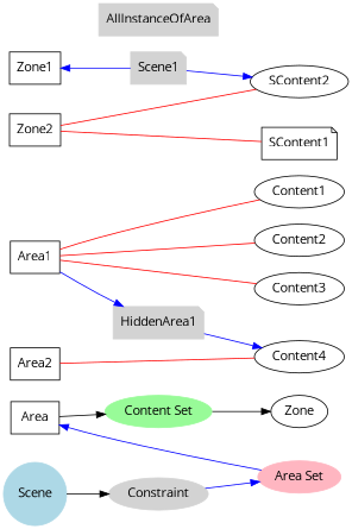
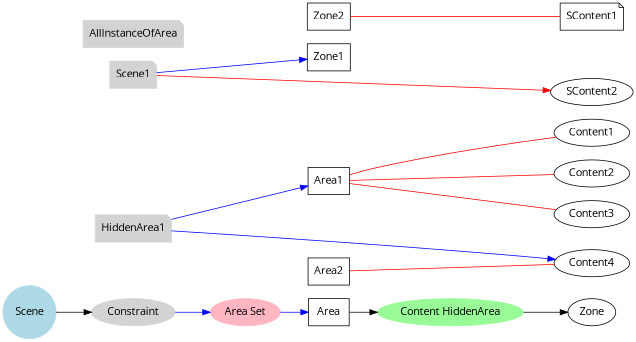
  digraph {
    clusterrank=global
    fontname="Open Sans"
    rankdir=LR
    node [fontname="Open Sans" shape=ellipse]
    edge [fontname="Open Sans" color=red]
    Area [shape=box]
    n2 [label=Area1 shape=box]
    n3 [label=Area2 shape=box]
    n4 [label=Zone1 shape=box]
    n5 [label=Zone2 shape=box]
    n6 [label=Zone]
    n7 [label=Content1]
    n8 [label=Content2]
    n9 [label=Content3]
    n10 [label=Content4]
    n11 [label=SContent1 shape=note]
    n12 [label=SContent2]
    Constraint [color=lightgrey style=filled]
    n14 [color=lightgrey label=AllInstanceOfArea shape=note style=filled]
    n15 [color=lightgrey label=HiddenArea1 shape=note style=filled]
    n16 [color=lightgrey label=Scene1 shape=note style=filled]
    "Area Set" [color=lightpink style=filled]
-   "Content Set" [color=palegreen style=filled]
+   "Content Set" [color=palegreen style=filled label="Content HiddenArea"]
    Scene [color=lightblue shape=circle style=filled]
    subgraph sub_1 {
      rank=same
      Area
      n2
      n3
      n4
      n5
    }
    subgraph sub_2 {
      rank=same
      n6
      n7
      n8
      n9
      n10
      n11
      n12
    }
    subgraph sub_3 {
      rank=same
      Constraint
      n14
      n15
      n16
    }
    subgraph sub_4 {
      rank=same
      Constraint
    }
    subgraph sub_5 {
      rank=same
      Constraint
    }
    subgraph sub_6 {
      "Area Set"
    }
    subgraph sub_7 {
      "Content Set"
    }
    subgraph sub_8 {
      rank=same
      Scene
    }
    Area -> "Content Set" [color=""]
    n2 -> n7 [dir=none]
    n2 -> n8 [dir=none]
    n2 -> n9 [dir=none]
    n3 -> n10 [dir=none]
    n5 -> n11 [dir=none]
-   n5 -> n12 [dir=none]
    Constraint -> "Area Set" [color=blue]
-   n2 -> n15 [color=blue]
+   n15 -> n2 [color=blue]
    n15 -> n10 [color=blue]
    n16 -> n4 [color=blue]
-   n16 -> n12 [color=blue]
+   n16 -> n12
    "Area Set" -> Area [color=blue]
    "Content Set" -> n6 [color=""]
    Scene -> Constraint [color=""]
  }
